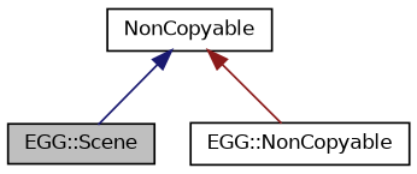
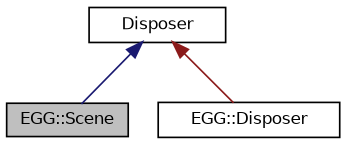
  digraph {
    fontname="DejaVu Sans"
    node [color=black fillcolor=white fontname="DejaVu Sans" fontsize=10 shape=record style=filled]
    edge [dir=back fontname="DejaVu Sans" fontsize=10 labelfontname=FreeMono labelfontsize=10 style=solid]
    n1 [fillcolor=grey75 fontcolor=black height=0.2 label="EGG::Scene" width=0.4]
-   n2 [height=0.2 label="EGG::NonCopyable" width=0.4]
-   n3 [height=0.2 label=NonCopyable width=0.4]
+   n2 [height=0.2 label="EGG::Disposer" width=0.4]
+   n3 [height=0.2 label=Disposer width=0.4]
    n3 -> n1 [color=midnightblue]
    n3 -> n2 [color=firebrick4]
  }
